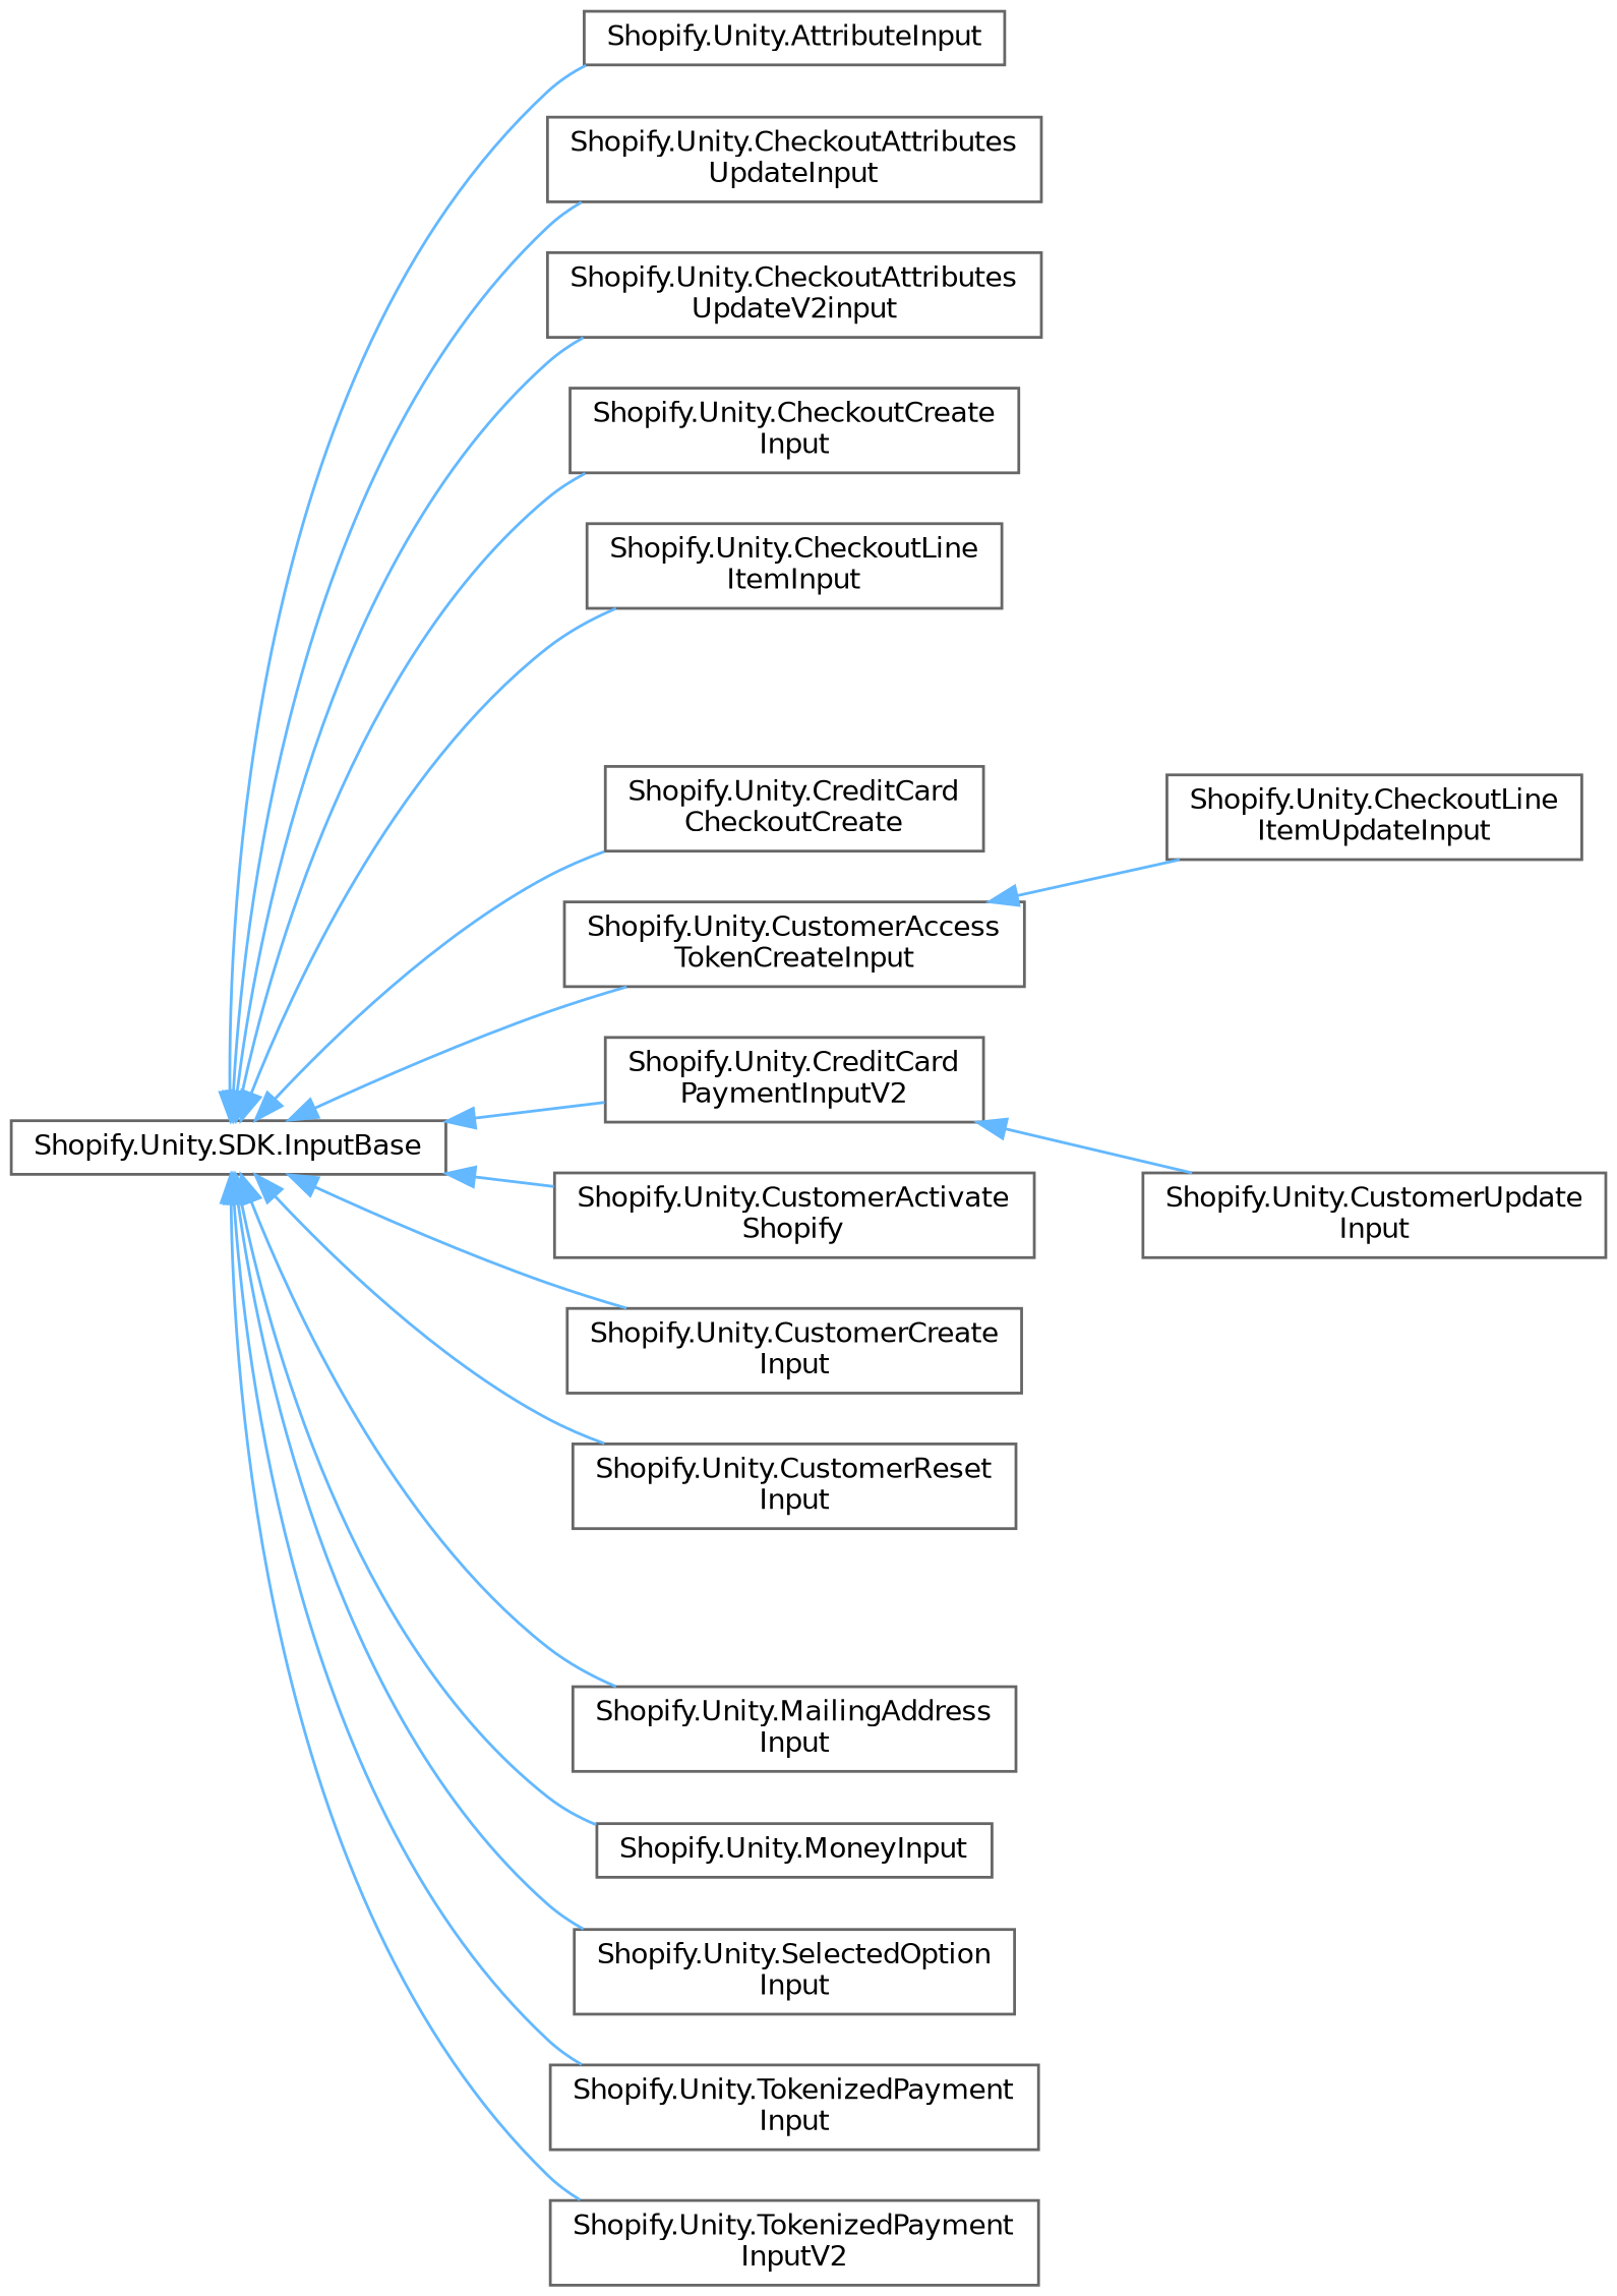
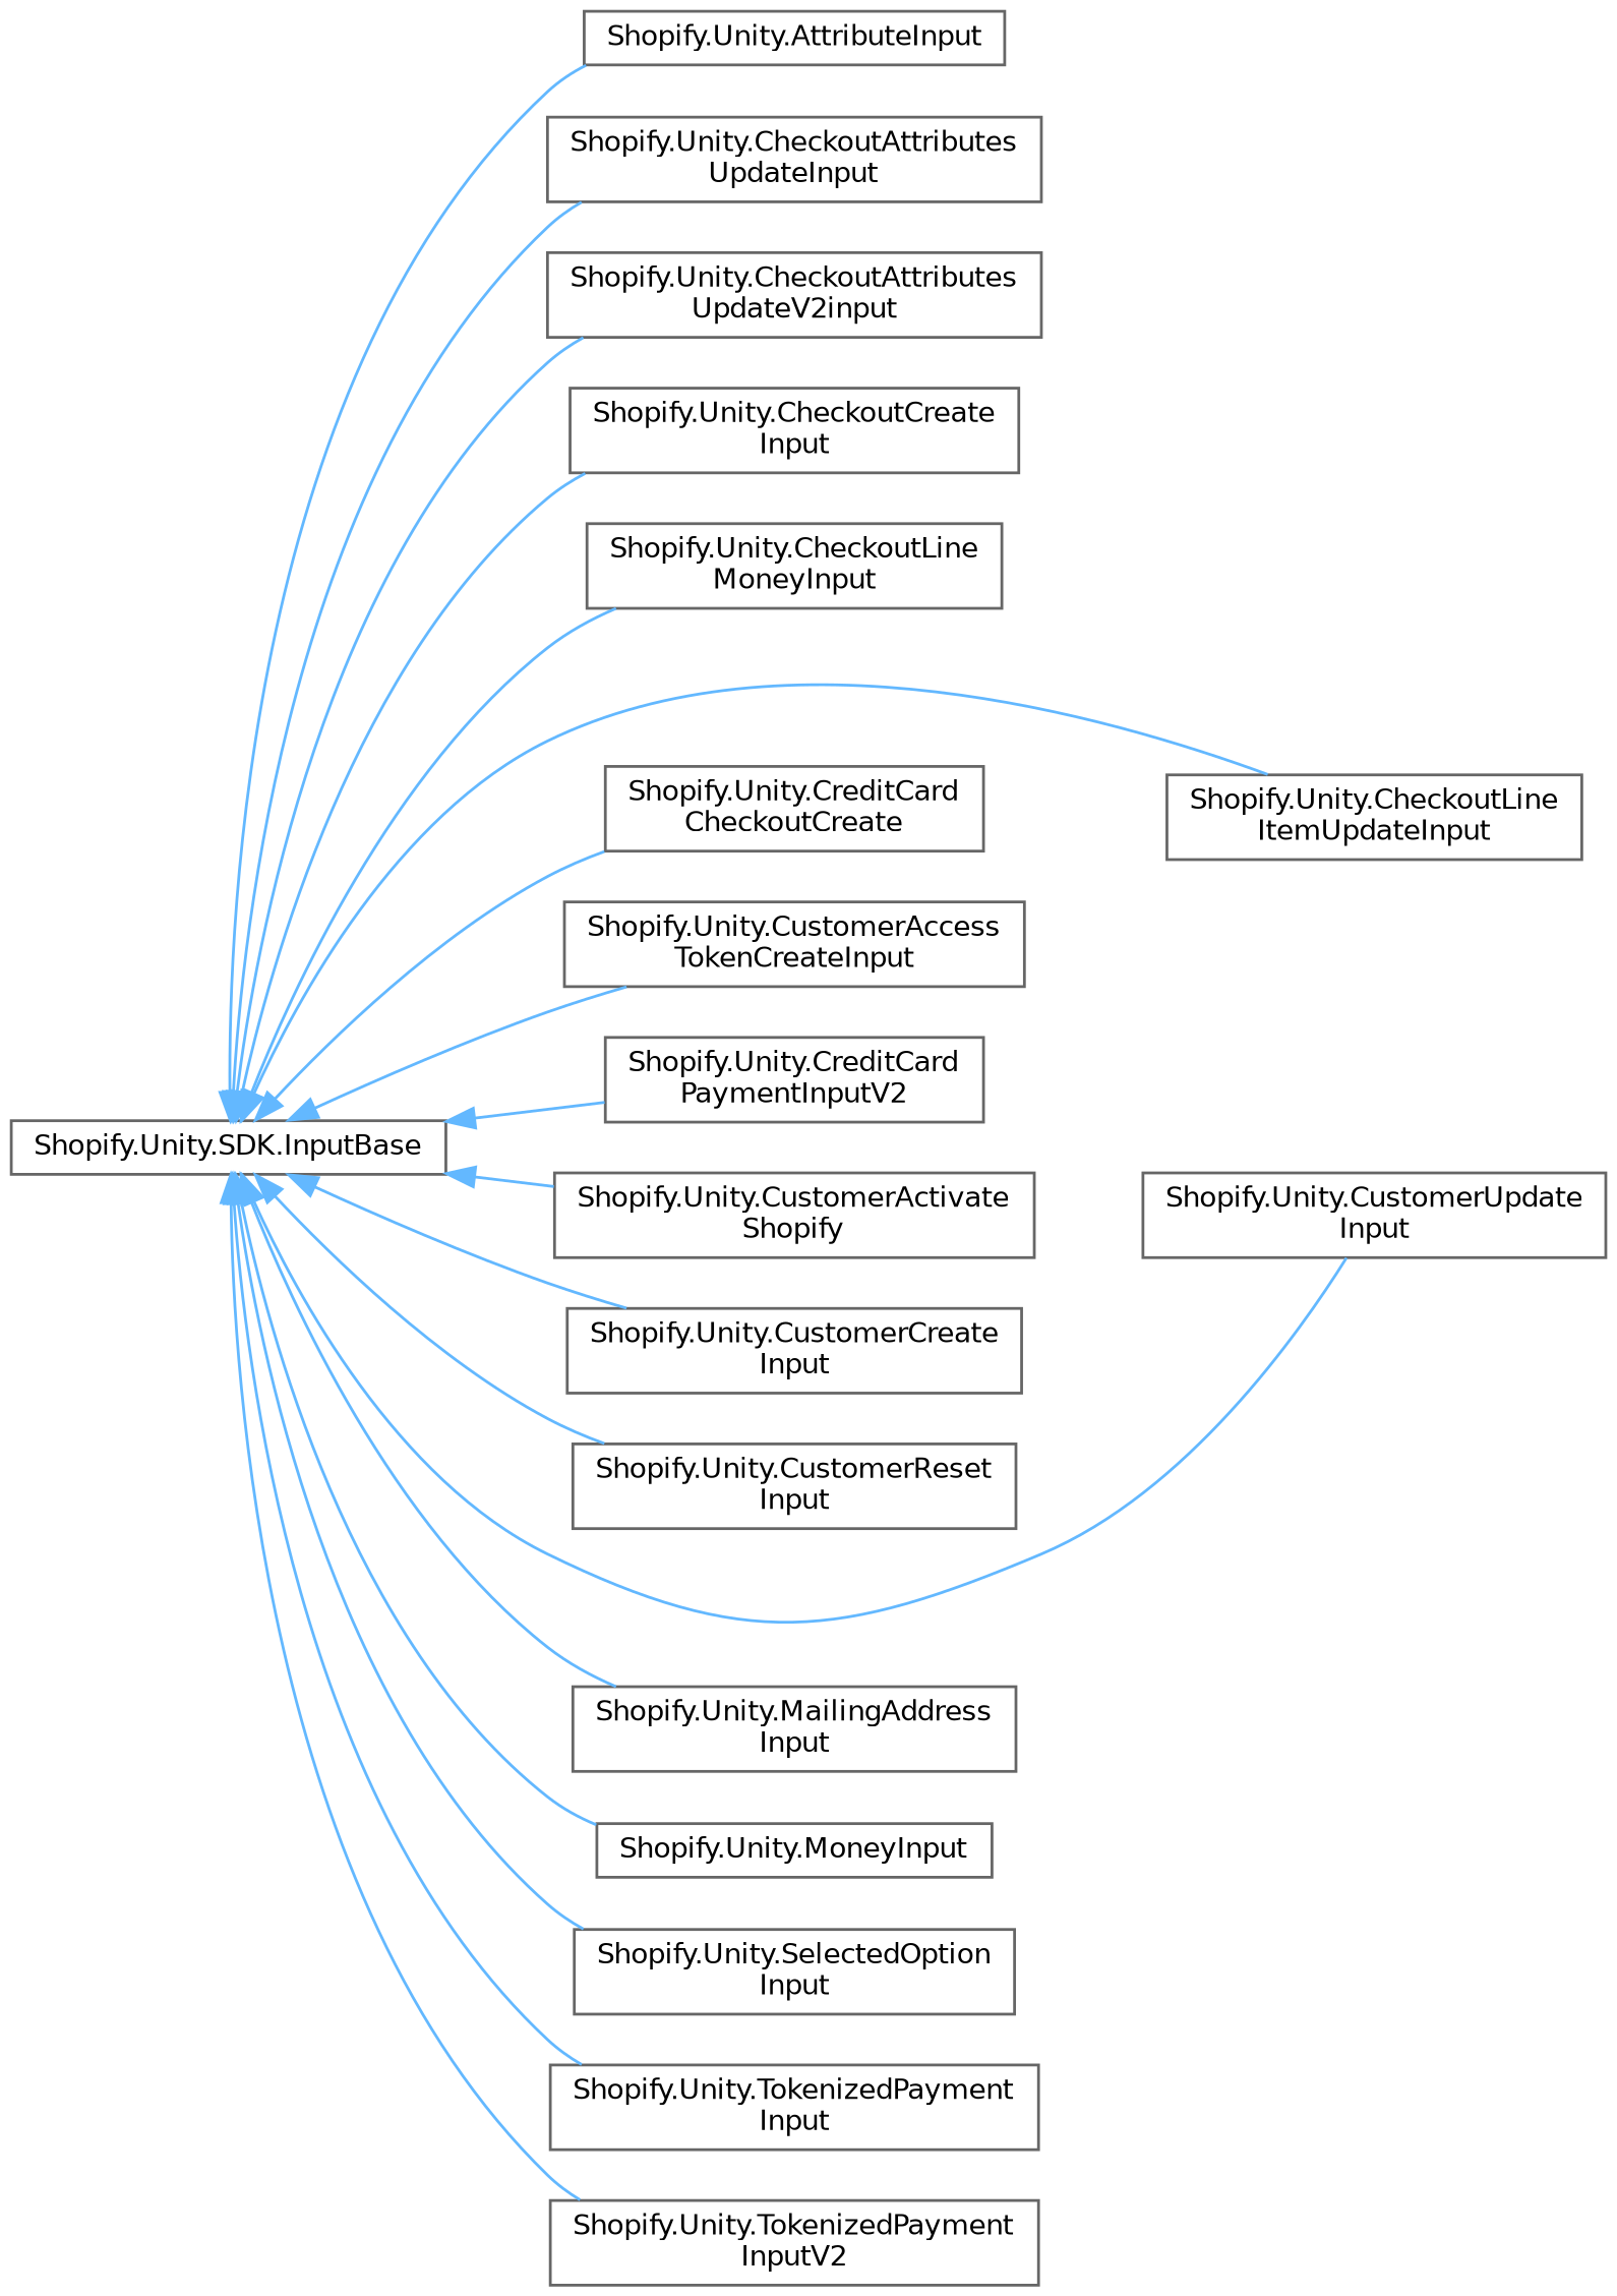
  digraph {
    rankdir=LR
    node [color=grey40 fillcolor=white fontname=Helvetica fontsize=10 shape=box style=filled]
    edge [color=steelblue1 dir=back fontname=Helvetica fontsize=10 labelfontname=Helvetica labelfontsize=10 style=solid]
    n1 [height=0.2 label="Shopify.Unity.SDK.InputBase" width=0.4]
    n2 [height=0.2 label="Shopify.Unity.AttributeInput" width=0.4]
    n3 [height=0.2 label="Shopify.Unity.CheckoutAttributes\lUpdateInput" width=0.4]
    n4 [height=0.2 label="Shopify.Unity.CheckoutAttributes\lUpdateV2input" width=0.4]
    n5 [height=0.2 label="Shopify.Unity.CheckoutCreate\lInput" width=0.4]
-   n6 [height=0.2 label="Shopify.Unity.CheckoutLine\lItemInput" width=0.4]
+   n6 [height=0.2 label="Shopify.Unity.CheckoutLine\lMoneyInput" width=0.4]
    n7 [height=0.2 label="Shopify.Unity.CheckoutLine\lItemUpdateInput" width=0.4]
    n8 [height=0.2 label="Shopify.Unity.CreditCard\lCheckoutCreate" width=0.4]
    n9 [height=0.2 label="Shopify.Unity.CreditCard\lPaymentInputV2" width=0.4]
    n10 [height=0.2 label="Shopify.Unity.CustomerAccess\lTokenCreateInput" width=0.4]
    n11 [height=0.2 label="Shopify.Unity.CustomerActivate\lShopify" width=0.4]
    n12 [height=0.2 label="Shopify.Unity.CustomerCreate\lInput" width=0.4]
    n13 [height=0.2 label="Shopify.Unity.CustomerReset\lInput" width=0.4]
    n14 [height=0.2 label="Shopify.Unity.CustomerUpdate\lInput" width=0.4]
    n15 [height=0.2 label="Shopify.Unity.MailingAddress\lInput" width=0.4]
    n16 [height=0.2 label="Shopify.Unity.MoneyInput" width=0.4]
    n17 [height=0.2 label="Shopify.Unity.SelectedOption\lInput" width=0.4]
    n18 [height=0.2 label="Shopify.Unity.TokenizedPayment\lInput" width=0.4]
    n19 [height=0.2 label="Shopify.Unity.TokenizedPayment\lInputV2" width=0.4]
    n1 -> n2
    n1 -> n3
    n1 -> n4
    n1 -> n5
    n1 -> n6
-   n10 -> n7
+   n1 -> n7
    n1 -> n8
    n1 -> n9
    n1 -> n10
    n1 -> n11
    n1 -> n12
    n1 -> n13
-   n9 -> n14
+   n1 -> n14
    n1 -> n15
    n1 -> n16
    n1 -> n17
    n1 -> n18
    n1 -> n19
  }
